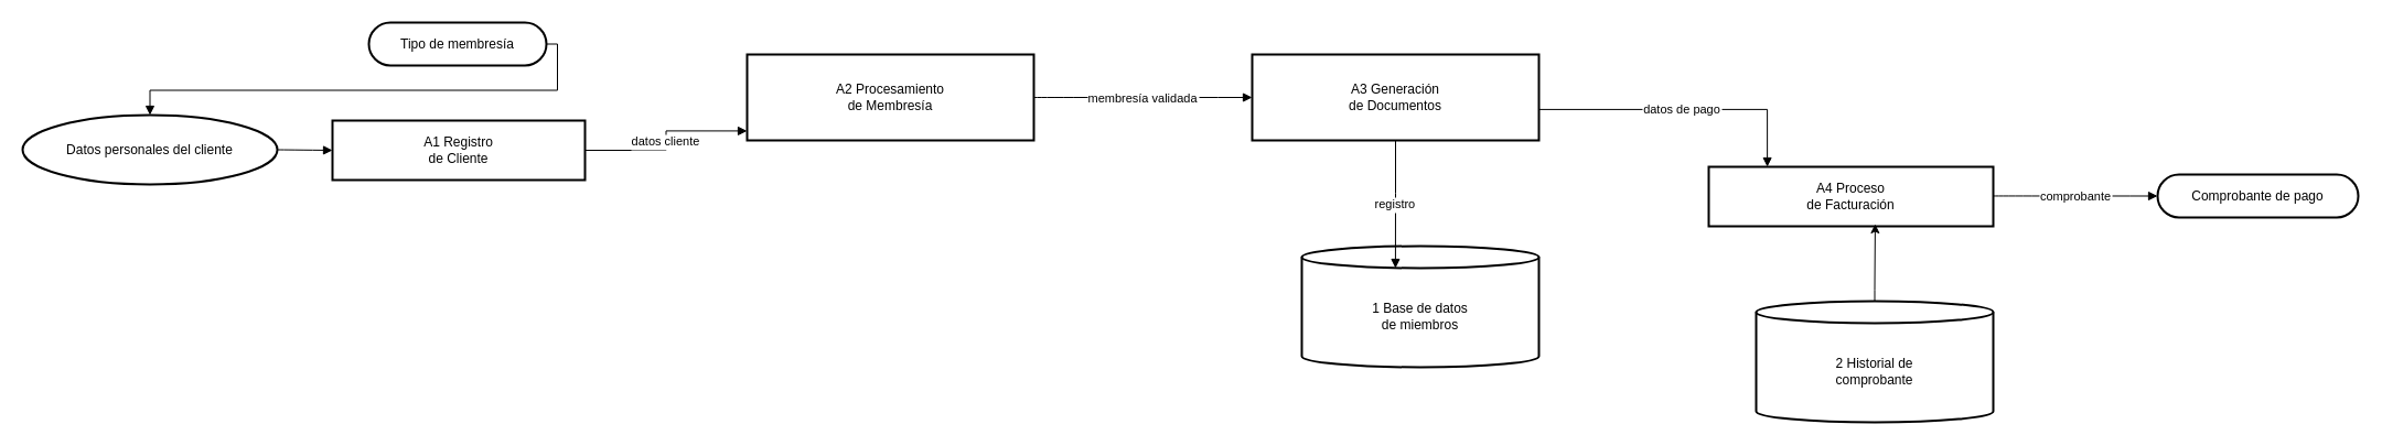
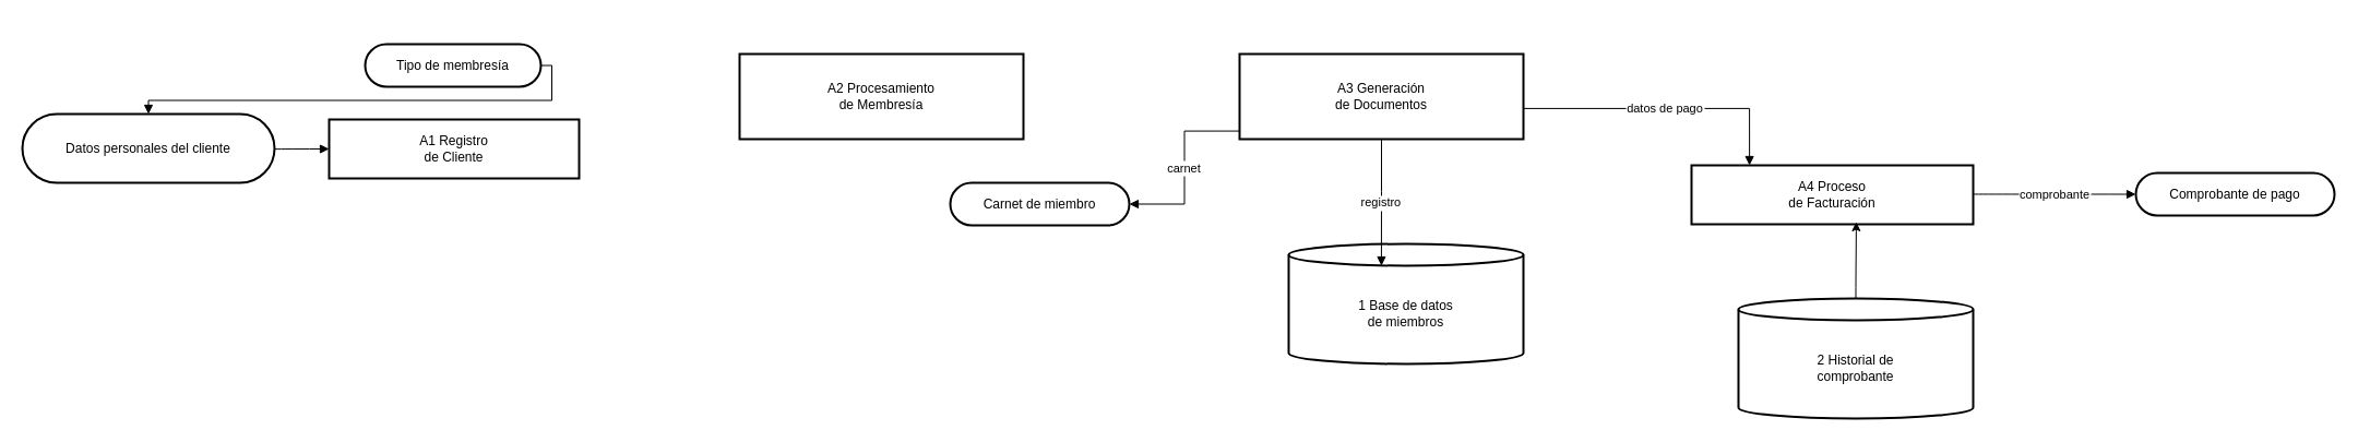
  <mxCell id="0" />
  <mxCell id="1" parent="0" />
- <mxCell id="2" value="Datos personales del cliente" style="ellipse;whiteSpace=wrap;arcSize=50;strokeWidth=2;" vertex="1" parent="1"><mxGeometry x="20" y="104" width="231" height="63" as="geometry" /></mxCell>
+ <mxCell id="2" value="Datos personales del cliente" style="rounded=1;whiteSpace=wrap;arcSize=50;strokeWidth=2;" vertex="1" parent="1"><mxGeometry x="20" y="104" width="231" height="63" as="geometry" /></mxCell>
  <mxCell id="3" value="A1 Registro&#10;de Cliente" style="whiteSpace=wrap;strokeWidth=2;" vertex="1" parent="1"><mxGeometry x="301" y="109" width="229" height="54" as="geometry" /></mxCell>
- <mxCell id="4" value="Tipo de membresía" style="rounded=1;whiteSpace=wrap;arcSize=50;strokeWidth=2;" vertex="1" parent="1"><mxGeometry x="334" y="20" width="161" height="39" as="geometry" /></mxCell>
+ <mxCell id="4" value="Tipo de membresía" style="rounded=1;whiteSpace=wrap;arcSize=50;strokeWidth=2;" vertex="1" parent="1"><mxGeometry x="334" y="40" width="161" height="39" as="geometry" /></mxCell>
  <mxCell id="5" value="A2 Procesamiento&#10;de Membresía" style="whiteSpace=wrap;strokeWidth=2;" vertex="1" parent="1"><mxGeometry x="677" y="49" width="260" height="78" as="geometry" /></mxCell>
  <mxCell id="6" value="A3 Generación&#10;de Documentos" style="whiteSpace=wrap;strokeWidth=2;" vertex="1" parent="1"><mxGeometry x="1135" y="49" width="260" height="78" as="geometry" /></mxCell>
  <mxCell id="7" value="1 Base de datos&#10;de miembros" style="shape=cylinder3;boundedLbl=1;backgroundOutline=1;size=10;strokeWidth=2;whiteSpace=wrap;" vertex="1" parent="1"><mxGeometry x="1180" y="223" width="215" height="110" as="geometry" /></mxCell>
  <mxCell id="8" value="A4 Proceso&#10;de Facturación" style="whiteSpace=wrap;strokeWidth=2;" vertex="1" parent="1"><mxGeometry x="1549" y="151" width="258" height="54" as="geometry" /></mxCell>
  <mxCell id="9" value="2 Historial de&#10;comprobante" style="shape=cylinder3;boundedLbl=1;backgroundOutline=1;size=10;strokeWidth=2;whiteSpace=wrap;" vertex="1" parent="1"><mxGeometry x="1592" y="273" width="215" height="110" as="geometry" /></mxCell>
  <mxCell id="10" value="Comprobante de pago" style="rounded=1;whiteSpace=wrap;arcSize=50;strokeWidth=2;" vertex="1" parent="1"><mxGeometry x="1956" y="158" width="182" height="39" as="geometry" /></mxCell>
+ <mxCell id="11" value="Carnet de miembro" style="rounded=1;whiteSpace=wrap;arcSize=50;strokeWidth=2;" vertex="1" parent="1"><mxGeometry x="870" y="167" width="164" height="39" as="geometry" /></mxCell>
  <mxCell id="12" value="" style="curved=1;startArrow=none;endArrow=block;exitX=1;exitY=0.51;entryX=0;entryY=0.5;rounded=0;" edge="1" parent="1" source="2" target="3"><mxGeometry relative="1" as="geometry"><Array as="points" /></mxGeometry></mxCell>
  <mxCell id="13" value="" style="startArrow=none;endArrow=block;exitX=1;exitY=0.5;rounded=0;edgeStyle=orthogonalEdgeStyle;" edge="1" parent="1" source="4" target="2"><mxGeometry relative="1" as="geometry" /></mxCell>
- <mxCell id="14" value="datos cliente" style="startArrow=none;endArrow=block;exitX=1;exitY=0.5;entryX=0;entryY=0.89;rounded=0;edgeStyle=orthogonalEdgeStyle;" edge="1" parent="1" source="3" target="5"><mxGeometry relative="1" as="geometry" /></mxCell>
- <mxCell id="15" value="membresía validada" style="curved=1;startArrow=none;endArrow=block;exitX=1;exitY=0.5;entryX=0;entryY=0.5;rounded=0;" edge="1" parent="1" source="5" target="6"><mxGeometry relative="1" as="geometry"><Array as="points" /></mxGeometry></mxCell>
  <mxCell id="16" value="registro" style="startArrow=none;endArrow=block;exitX=0.5;exitY=1;entryX=0.395;entryY=0.182;rounded=0;exitDx=0;exitDy=0;edgeStyle=orthogonalEdgeStyle;entryDx=0;entryDy=0;entryPerimeter=0;" edge="1" parent="1" source="6" target="7"><mxGeometry relative="1" as="geometry" /></mxCell>
  <mxCell id="17" value="datos de pago" style="startArrow=none;endArrow=block;exitX=1;exitY=0.64;entryX=0.2;entryY=-0.01;rounded=0;edgeStyle=orthogonalEdgeStyle;" edge="1" parent="1" source="6" target="8"><mxGeometry relative="1" as="geometry" /></mxCell>
  <mxCell id="18" value="comprobante" style="curved=1;startArrow=none;endArrow=block;exitX=1;exitY=0.49;entryX=0;entryY=0.5;rounded=0;" edge="1" parent="1" source="8" target="10"><mxGeometry relative="1" as="geometry"><Array as="points" /></mxGeometry></mxCell>
+ <mxCell id="19" value="carnet" style="startArrow=none;endArrow=block;exitX=-0.001;exitY=0.905;entryX=1;entryY=0.5;rounded=0;edgeStyle=orthogonalEdgeStyle;exitDx=0;exitDy=0;exitPerimeter=0;entryDx=0;entryDy=0;" edge="1" parent="1" source="6" target="11"><mxGeometry relative="1" as="geometry" /></mxCell>
  <mxCell id="20" style="edgeStyle=orthogonalEdgeStyle;rounded=0;orthogonalLoop=1;jettySize=auto;html=1;exitX=0.5;exitY=0;exitDx=0;exitDy=0;exitPerimeter=0;entryX=0.585;entryY=0.963;entryDx=0;entryDy=0;entryPerimeter=0;" edge="1" parent="1" source="9" target="8"><mxGeometry relative="1" as="geometry"><Array as="points"><mxPoint x="1699" y="263" /><mxPoint x="1700" y="263" /></Array></mxGeometry></mxCell>
